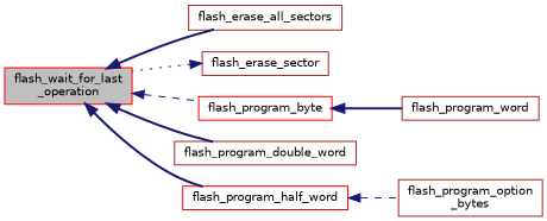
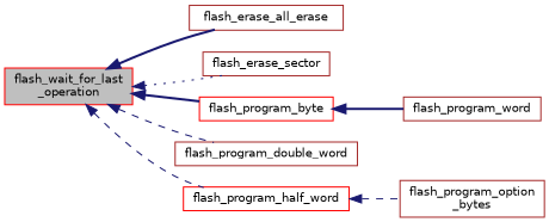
  digraph {
    rankdir=LR
    node [color=brown fillcolor=white fontname=Helvetica fontsize=10 shape=record style=filled]
    edge [color=midnightblue dir=back fontname=Helvetica fontsize=10 labelfontname=Helvetica labelfontsize=10 style=bold]
    n1 [color=red fillcolor=grey75 fontcolor=black height=0.2 label="flash_wait_for_last\l_operation" width=0.4]
-   n2 [height=0.2 label=flash_erase_all_sectors width=0.4]
+   n2 [height=0.2 label=flash_erase_all_erase width=0.4]
    n3 [height=0.2 label=flash_erase_sector width=0.4]
    n4 [color=red height=0.2 label=flash_program_byte width=0.4]
    n5 [height=0.2 label=flash_program_double_word width=0.4]
    n6 [color=red height=0.2 label=flash_program_half_word width=0.4]
    n7 [height=0.2 label=flash_program_word width=0.4]
    n8 [height=0.2 label="flash_program_option\l_bytes" width=0.4]
    n1 -> n2
-   n3 -> n1 [style=dotted]
-   n1 -> n4 [style=dashed]
-   n1 -> n5
-   n1 -> n6
+   n1 -> n3 [style=dotted]
+   n1 -> n4
+   n1 -> n5 [style=dashed]
+   n1 -> n6 [style=dashed]
    n4 -> n7
    n6 -> n8 [style=dashed]
  }
